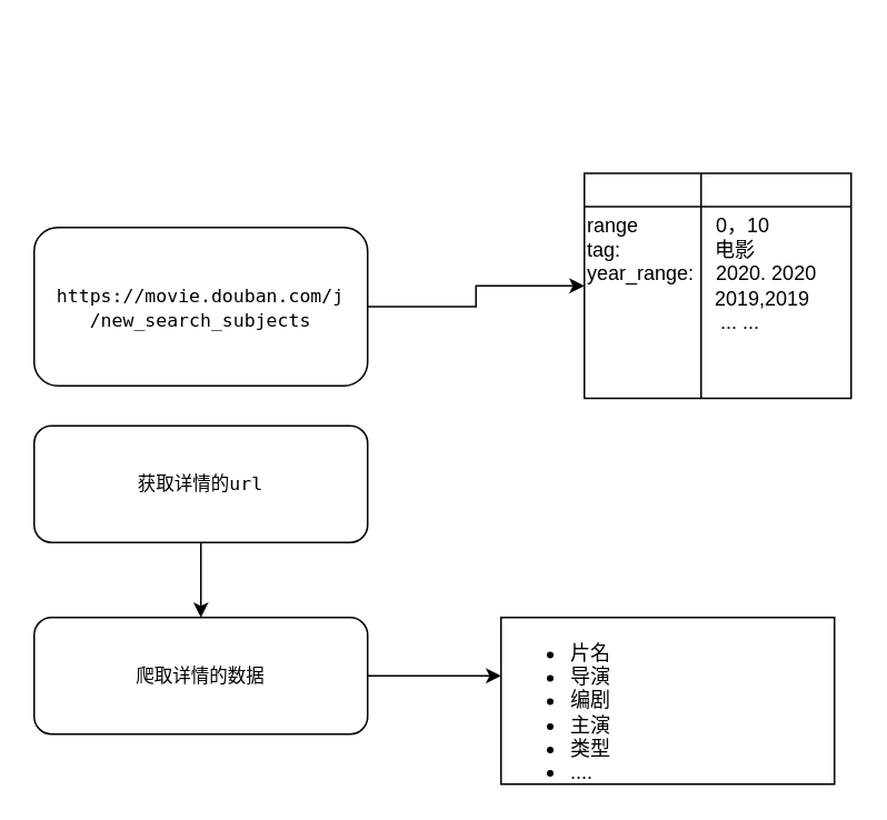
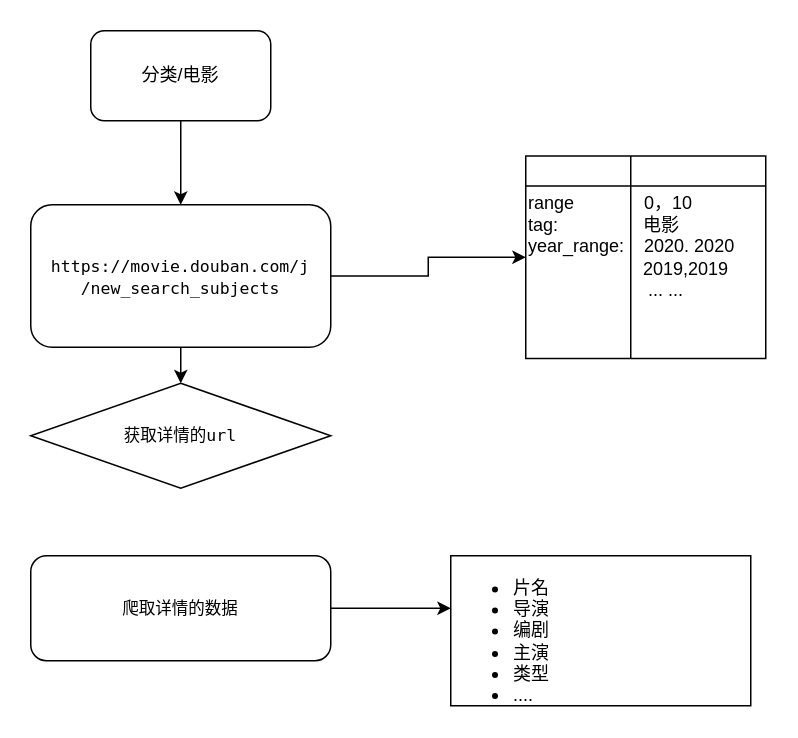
  <mxCell id="0" />
  <mxCell id="1" parent="0" />
+ <mxCell id="2" value="" style="edgeStyle=orthogonalEdgeStyle;rounded=0;orthogonalLoop=1;jettySize=auto;html=1;strokeColor=#000000;" parent="1" source="3" target="6" edge="1"><mxGeometry relative="1" as="geometry" /></mxCell>
+ <mxCell id="3" value="&lt;font color=&quot;#000000&quot;&gt;分类/电影&lt;/font&gt;" style="rounded=1;whiteSpace=wrap;html=1;fillColor=#FFFFFF;strokeColor=#000000;" parent="1" vertex="1"><mxGeometry x="60" y="20" width="120" height="60" as="geometry" /></mxCell>
  <mxCell id="4" style="edgeStyle=orthogonalEdgeStyle;rounded=0;orthogonalLoop=1;jettySize=auto;html=1;strokeColor=#000000;" parent="1" source="6" target="11" edge="1"><mxGeometry relative="1" as="geometry" /></mxCell>
+ <mxCell id="5" value="" style="edgeStyle=orthogonalEdgeStyle;rounded=0;orthogonalLoop=1;jettySize=auto;html=1;strokeColor=#000000;" parent="1" source="6" target="8" edge="1"><mxGeometry relative="1" as="geometry" /></mxCell>
  <mxCell id="6" value="&lt;span style=&quot;font-family: &amp;#34;menlo&amp;#34; , monospace ; font-size: 11px ; text-align: left&quot;&gt;&lt;font color=&quot;#000000&quot;&gt;https://movie.douban.com/j&lt;br&gt;/new_search_subjects&lt;/font&gt;&lt;/span&gt;" style="rounded=1;whiteSpace=wrap;html=1;strokeColor=#000000;fillColor=#FFFFFF;" parent="1" vertex="1"><mxGeometry x="20" y="136" width="200" height="95" as="geometry" /></mxCell>
- <mxCell id="7" value="" style="edgeStyle=orthogonalEdgeStyle;rounded=0;orthogonalLoop=1;jettySize=auto;html=1;strokeColor=#000000;" parent="1" source="8" target="10" edge="1"><mxGeometry relative="1" as="geometry" /></mxCell>
- <mxCell id="8" value="&lt;div style=&quot;text-align: left&quot;&gt;&lt;font face=&quot;menlo, monospace&quot; color=&quot;#000000&quot;&gt;&lt;span style=&quot;font-size: 11px&quot;&gt;获取详情的url&lt;/span&gt;&lt;/font&gt;&lt;/div&gt;" style="rounded=1;whiteSpace=wrap;html=1;strokeColor=#000000;fillColor=#FFFFFF;" parent="1" vertex="1"><mxGeometry x="20" y="255" width="200" height="70" as="geometry" /></mxCell>
+ <mxCell id="8" value="&lt;div style=&quot;text-align: left&quot;&gt;&lt;font face=&quot;menlo, monospace&quot; color=&quot;#000000&quot;&gt;&lt;span style=&quot;font-size: 11px&quot;&gt;获取详情的url&lt;/span&gt;&lt;/font&gt;&lt;/div&gt;" style="rhombus;whiteSpace=wrap;html=1;strokeColor=#000000;fillColor=#FFFFFF;" parent="1" vertex="1"><mxGeometry x="20" y="255" width="200" height="70" as="geometry" /></mxCell>
  <mxCell id="9" value="" style="edgeStyle=orthogonalEdgeStyle;rounded=0;orthogonalLoop=1;jettySize=auto;html=1;strokeColor=#000000;" parent="1" source="10" edge="1"><mxGeometry relative="1" as="geometry"><mxPoint x="300" y="405" as="targetPoint" /></mxGeometry></mxCell>
  <mxCell id="10" value="&lt;div style=&quot;text-align: left&quot;&gt;&lt;font face=&quot;menlo, monospace&quot; color=&quot;#000000&quot;&gt;&lt;span style=&quot;font-size: 11px&quot;&gt;爬取详情的数据&lt;/span&gt;&lt;/font&gt;&lt;/div&gt;" style="rounded=1;whiteSpace=wrap;html=1;fillColor=#FFFFFF;strokeColor=#000000;" parent="1" vertex="1"><mxGeometry x="20" y="370" width="200" height="70" as="geometry" /></mxCell>
  <mxCell id="11" value="&lt;font color=&quot;#000000&quot;&gt;range&amp;nbsp; &amp;nbsp; &amp;nbsp; &amp;nbsp; &amp;nbsp; &amp;nbsp; &amp;nbsp; 0，10&lt;br&gt;&lt;/font&gt;&lt;div&gt;&lt;span&gt;&lt;font color=&quot;#000000&quot;&gt;tag:&amp;nbsp; &amp;nbsp; &amp;nbsp; &amp;nbsp; &amp;nbsp; &amp;nbsp; &amp;nbsp; &amp;nbsp; &amp;nbsp;电影&lt;/font&gt;&lt;/span&gt;&lt;/div&gt;&lt;div&gt;&lt;span&gt;&lt;font color=&quot;#000000&quot;&gt;year_range:&amp;nbsp; &amp;nbsp; 2020. 2020&lt;/font&gt;&lt;/span&gt;&lt;/div&gt;&lt;div&gt;&lt;span&gt;&lt;font color=&quot;#000000&quot;&gt;&amp;nbsp; &amp;nbsp; &amp;nbsp; &amp;nbsp; &amp;nbsp; &amp;nbsp; &amp;nbsp; &amp;nbsp; &amp;nbsp; &amp;nbsp; &amp;nbsp; &amp;nbsp;2019,2019&lt;/font&gt;&lt;/span&gt;&lt;/div&gt;&lt;div&gt;&lt;span&gt;&lt;font color=&quot;#000000&quot;&gt;&amp;nbsp; &amp;nbsp; &amp;nbsp; &amp;nbsp; &amp;nbsp; &amp;nbsp; &amp;nbsp; &amp;nbsp; &amp;nbsp; &amp;nbsp; &amp;nbsp; &amp;nbsp; ... ...&lt;/font&gt;&lt;/span&gt;&lt;/div&gt;&lt;div&gt;&lt;br&gt;&lt;/div&gt;" style="shape=internalStorage;whiteSpace=wrap;html=1;backgroundOutline=1;dx=70;dy=20;align=left;strokeColor=#000000;fillColor=#FFFFFF;" parent="1" vertex="1"><mxGeometry x="350" y="103.5" width="160" height="135" as="geometry" /></mxCell>
  <mxCell id="12" value="&lt;ul&gt;&lt;li&gt;&lt;font color=&quot;#000000&quot; style=&quot;background-color: rgb(255 , 255 , 255)&quot;&gt;片名&lt;/font&gt;&lt;/li&gt;&lt;li&gt;&lt;font color=&quot;#000000&quot; style=&quot;background-color: rgb(255 , 255 , 255)&quot;&gt;导演&lt;/font&gt;&lt;/li&gt;&lt;li&gt;&lt;font color=&quot;#000000&quot; style=&quot;background-color: rgb(255 , 255 , 255)&quot;&gt;编剧&lt;/font&gt;&lt;/li&gt;&lt;li&gt;&lt;font color=&quot;#000000&quot; style=&quot;background-color: rgb(255 , 255 , 255)&quot;&gt;主演&lt;/font&gt;&lt;/li&gt;&lt;li&gt;&lt;font color=&quot;#000000&quot; style=&quot;background-color: rgb(255 , 255 , 255)&quot;&gt;类型&lt;/font&gt;&lt;/li&gt;&lt;li&gt;&lt;font color=&quot;#000000&quot; style=&quot;background-color: rgb(255 , 255 , 255)&quot;&gt;....&lt;/font&gt;&lt;/li&gt;&lt;/ul&gt;" style="text;strokeColor=#000000;fillColor=none;html=1;whiteSpace=wrap;verticalAlign=middle;overflow=hidden;" parent="1" vertex="1"><mxGeometry x="300" y="370" width="200" height="100" as="geometry" /></mxCell>
